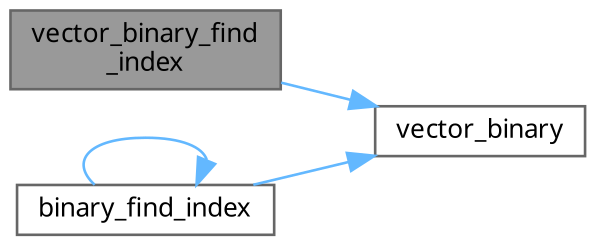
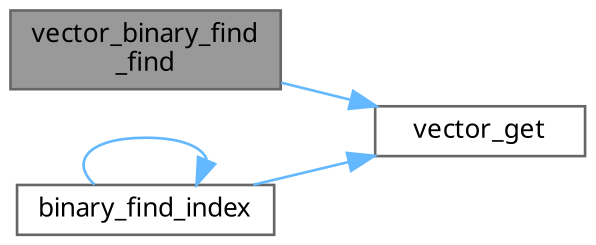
  digraph {
    rankdir=LR
    node [color=grey40 fillcolor=white fontname=Mononoki fontsize=10 shape=box style=filled]
    edge [color=steelblue1 fontname=Mononoki fontsize=10 labelfontname=Mononoki labelfontsize=10 style=solid]
-   n1 [color=gray40 fillcolor=grey60 fontcolor=black height=0.2 label="vector_binary_find\l_index" width=0.4]
-   n2 [height=0.2 label=vector_binary width=0.4]
+   n1 [color=gray40 fillcolor=grey60 fontcolor=black height=0.2 label="vector_binary_find\l_find" width=0.4]
+   n2 [height=0.2 label=vector_get width=0.4]
    n3 [height=0.2 label=binary_find_index width=0.4]
    n1 -> n2
    n3 -> n2
    n3 -> n3
  }
